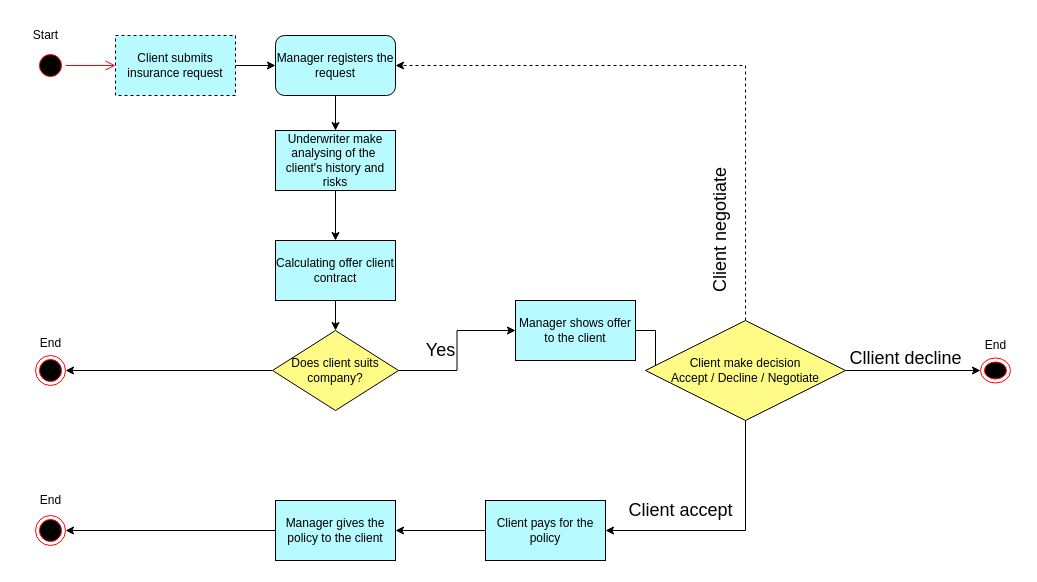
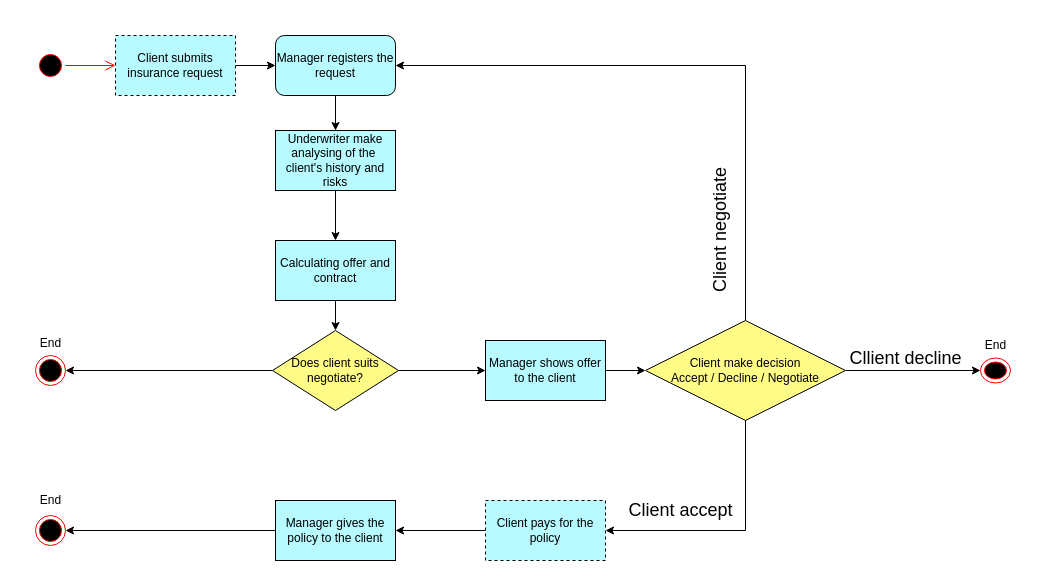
  <mxCell id="0" />
  <mxCell id="1" parent="0" />
  <mxCell id="2" value="" style="edgeStyle=orthogonalEdgeStyle;rounded=0;orthogonalLoop=1;jettySize=auto;html=1;" edge="1" parent="1" source="3" target="5"><mxGeometry relative="1" as="geometry" /></mxCell>
  <mxCell id="3" value="Client submits insurance request" style="rounded=0;whiteSpace=wrap;html=1;fillColor=#B7FAFF;dashed=1;" vertex="1" parent="1"><mxGeometry x="115" y="35" width="120" height="60" as="geometry" /></mxCell>
  <mxCell id="4" value="" style="edgeStyle=orthogonalEdgeStyle;rounded=0;orthogonalLoop=1;jettySize=auto;html=1;" edge="1" parent="1" source="5" target="7"><mxGeometry relative="1" as="geometry" /></mxCell>
  <mxCell id="5" value="Manager registers the request" style="whiteSpace=wrap;html=1;fillColor=#B7FAFF;rounded=1;" vertex="1" parent="1"><mxGeometry x="275" y="35" width="120" height="60" as="geometry" /></mxCell>
  <mxCell id="6" value="" style="edgeStyle=orthogonalEdgeStyle;rounded=0;orthogonalLoop=1;jettySize=auto;html=1;" edge="1" parent="1" source="7" target="9"><mxGeometry relative="1" as="geometry" /></mxCell>
  <mxCell id="7" value="Underwriter make analysing of the&amp;nbsp; client's history and risks" style="rounded=0;whiteSpace=wrap;html=1;fillColor=#B7FAFF;" vertex="1" parent="1"><mxGeometry x="275" y="130" width="120" height="60" as="geometry" /></mxCell>
  <mxCell id="8" value="" style="edgeStyle=orthogonalEdgeStyle;rounded=0;orthogonalLoop=1;jettySize=auto;html=1;" edge="1" parent="1" source="9" target="12"><mxGeometry relative="1" as="geometry" /></mxCell>
- <mxCell id="9" value="Calculating offer client contract" style="rounded=0;whiteSpace=wrap;html=1;fillColor=#B7FAFF;" vertex="1" parent="1"><mxGeometry x="275" y="240" width="120" height="60" as="geometry" /></mxCell>
+ <mxCell id="9" value="Calculating offer and contract" style="rounded=0;whiteSpace=wrap;html=1;fillColor=#B7FAFF;" vertex="1" parent="1"><mxGeometry x="275" y="240" width="120" height="60" as="geometry" /></mxCell>
  <mxCell id="10" style="edgeStyle=orthogonalEdgeStyle;rounded=0;orthogonalLoop=1;jettySize=auto;html=1;entryX=0;entryY=0.5;entryDx=0;entryDy=0;" edge="1" parent="1" source="12" target="14"><mxGeometry relative="1" as="geometry" /></mxCell>
  <mxCell id="11" value="" style="edgeStyle=orthogonalEdgeStyle;rounded=0;orthogonalLoop=1;jettySize=auto;html=1;" edge="1" parent="1" source="12" target="19"><mxGeometry relative="1" as="geometry" /></mxCell>
- <mxCell id="12" value="Does client suits company?" style="rhombus;whiteSpace=wrap;html=1;fillColor=#FFFB87;" vertex="1" parent="1"><mxGeometry x="272" y="330" width="126" height="80" as="geometry" /></mxCell>
+ <mxCell id="12" value="Does client suits negotiate?" style="rhombus;whiteSpace=wrap;html=1;fillColor=#FFFB87;" vertex="1" parent="1"><mxGeometry x="272" y="330" width="126" height="80" as="geometry" /></mxCell>
  <mxCell id="13" value="" style="edgeStyle=orthogonalEdgeStyle;rounded=0;orthogonalLoop=1;jettySize=auto;html=1;" edge="1" parent="1" source="14" target="18"><mxGeometry relative="1" as="geometry" /></mxCell>
- <mxCell id="14" value="Manager shows offer to the client" style="rounded=0;whiteSpace=wrap;html=1;fillColor=#B7FAFF;" vertex="1" parent="1"><mxGeometry x="515" y="300" width="120" height="60" as="geometry" /></mxCell>
+ <mxCell id="14" value="Manager shows offer to the client" style="rounded=0;whiteSpace=wrap;html=1;fillColor=#B7FAFF;" vertex="1" parent="1"><mxGeometry x="485" y="340" width="120" height="60" as="geometry" /></mxCell>
  <mxCell id="15" value="" style="edgeStyle=orthogonalEdgeStyle;rounded=0;orthogonalLoop=1;jettySize=auto;html=1;" edge="1" parent="1" source="18" target="26"><mxGeometry relative="1" as="geometry" /></mxCell>
  <mxCell id="16" style="edgeStyle=orthogonalEdgeStyle;rounded=0;orthogonalLoop=1;jettySize=auto;html=1;entryX=1;entryY=0.5;entryDx=0;entryDy=0;" edge="1" parent="1" source="18" target="30"><mxGeometry relative="1" as="geometry"><Array as="points"><mxPoint x="745" y="530" /></Array></mxGeometry></mxCell>
- <mxCell id="17" style="edgeStyle=orthogonalEdgeStyle;rounded=0;orthogonalLoop=1;jettySize=auto;html=1;dashed=1;" edge="1" parent="1" source="18" target="5"><mxGeometry relative="1" as="geometry"><Array as="points"><mxPoint x="745" y="65" /></Array></mxGeometry></mxCell>
+ <mxCell id="17" style="edgeStyle=orthogonalEdgeStyle;rounded=0;orthogonalLoop=1;jettySize=auto;html=1;" edge="1" parent="1" source="18" target="5"><mxGeometry relative="1" as="geometry"><Array as="points"><mxPoint x="745" y="65" /></Array></mxGeometry></mxCell>
  <mxCell id="18" value="&lt;div&gt;Client make decision&lt;/div&gt;Accept / Decline / Negotiate" style="rhombus;whiteSpace=wrap;html=1;fillColor=#FFFB87;" vertex="1" parent="1"><mxGeometry x="645" y="320" width="200" height="100" as="geometry" /></mxCell>
  <mxCell id="19" value="" style="ellipse;html=1;shape=endState;fillColor=#000000;strokeColor=#ff0000;" vertex="1" parent="1"><mxGeometry x="35" y="355" width="30" height="30" as="geometry" /></mxCell>
  <mxCell id="20" value="" style="ellipse;html=1;shape=startState;fillColor=#000000;strokeColor=#ff0000;" vertex="1" parent="1"><mxGeometry x="35" y="50" width="30" height="30" as="geometry" /></mxCell>
  <mxCell id="21" value="" style="edgeStyle=orthogonalEdgeStyle;html=1;verticalAlign=bottom;endArrow=open;endSize=8;strokeColor=#ff0000;rounded=0;entryX=0;entryY=0.5;entryDx=0;entryDy=0;" edge="1" parent="1" source="20" target="3"><mxGeometry relative="1" as="geometry"><mxPoint x="115" y="50" as="targetPoint" /></mxGeometry></mxCell>
- <mxCell id="22" value="Start" style="text;html=1;align=center;verticalAlign=middle;resizable=0;points=[];autosize=1;strokeColor=none;fillColor=none;" vertex="1" parent="1"><mxGeometry x="20" y="20" width="50" height="30" as="geometry" /></mxCell>
  <mxCell id="23" value="End" style="text;html=1;align=center;verticalAlign=middle;resizable=0;points=[];autosize=1;strokeColor=none;fillColor=none;" vertex="1" parent="1"><mxGeometry x="30" y="327.5" width="40" height="30" as="geometry" /></mxCell>
  <mxCell id="24" value="&lt;font style=&quot;font-size: 18px;&quot;&gt;Client negotiate&lt;/font&gt;" style="text;html=1;align=center;verticalAlign=middle;resizable=0;points=[];autosize=1;strokeColor=none;fillColor=none;rotation=-90;" vertex="1" parent="1"><mxGeometry x="645" y="210" width="150" height="40" as="geometry" /></mxCell>
- <mxCell id="25" value="&lt;font style=&quot;font-size: 18px;&quot;&gt;Yes&lt;/font&gt;" style="text;html=1;align=center;verticalAlign=middle;resizable=0;points=[];autosize=1;strokeColor=none;fillColor=none;" vertex="1" parent="1"><mxGeometry x="415" y="330" width="50" height="40" as="geometry" /></mxCell>
  <mxCell id="26" value="" style="ellipse;html=1;shape=endState;fillColor=#000000;strokeColor=#ff0000;" vertex="1" parent="1"><mxGeometry x="980" y="357.5" width="30" height="25" as="geometry" /></mxCell>
  <mxCell id="27" value="End" style="text;html=1;align=center;verticalAlign=middle;resizable=0;points=[];autosize=1;strokeColor=none;fillColor=none;" vertex="1" parent="1"><mxGeometry x="975" y="330" width="40" height="30" as="geometry" /></mxCell>
  <mxCell id="28" value="&lt;font style=&quot;font-size: 18px;&quot;&gt;Cllient decline&lt;/font&gt;" style="text;html=1;align=center;verticalAlign=middle;resizable=0;points=[];autosize=1;strokeColor=none;fillColor=none;" vertex="1" parent="1"><mxGeometry x="835" y="338" width="140" height="40" as="geometry" /></mxCell>
  <mxCell id="29" style="edgeStyle=orthogonalEdgeStyle;rounded=0;orthogonalLoop=1;jettySize=auto;html=1;fillColor=#B7FAFF;" edge="1" parent="1" source="30" target="33"><mxGeometry relative="1" as="geometry" /></mxCell>
- <mxCell id="30" value="Client pays for the policy" style="rounded=0;whiteSpace=wrap;html=1;fillColor=#B7FAFF;" vertex="1" parent="1"><mxGeometry x="485" y="500" width="120" height="60" as="geometry" /></mxCell>
+ <mxCell id="30" value="Client pays for the policy" style="rounded=0;whiteSpace=wrap;html=1;fillColor=#B7FAFF;dashed=1;" vertex="1" parent="1"><mxGeometry x="485" y="500" width="120" height="60" as="geometry" /></mxCell>
  <mxCell id="31" value="&lt;font style=&quot;font-size: 18px;&quot;&gt;Client&amp;nbsp;&lt;/font&gt;&lt;span style=&quot;font-size: 18px; background-color: transparent; color: light-dark(rgb(0, 0, 0), rgb(255, 255, 255));&quot;&gt;accept&lt;/span&gt;" style="text;html=1;align=center;verticalAlign=middle;resizable=0;points=[];autosize=1;strokeColor=none;fillColor=none;rotation=0;" vertex="1" parent="1"><mxGeometry x="615" y="490" width="130" height="40" as="geometry" /></mxCell>
  <mxCell id="32" style="edgeStyle=orthogonalEdgeStyle;rounded=0;orthogonalLoop=1;jettySize=auto;html=1;entryX=1;entryY=0.5;entryDx=0;entryDy=0;" edge="1" parent="1" source="33" target="34"><mxGeometry relative="1" as="geometry" /></mxCell>
  <mxCell id="33" value="Manager gives the policy to the client" style="rounded=0;whiteSpace=wrap;html=1;fillColor=#B7FAFF;" vertex="1" parent="1"><mxGeometry x="275" y="500" width="120" height="60" as="geometry" /></mxCell>
  <mxCell id="34" value="" style="ellipse;html=1;shape=endState;fillColor=#000000;strokeColor=#ff0000;" vertex="1" parent="1"><mxGeometry x="35" y="515" width="30" height="30" as="geometry" /></mxCell>
  <mxCell id="35" value="End" style="text;html=1;align=center;verticalAlign=middle;resizable=0;points=[];autosize=1;strokeColor=none;fillColor=none;" vertex="1" parent="1"><mxGeometry x="30" y="485" width="40" height="30" as="geometry" /></mxCell>
